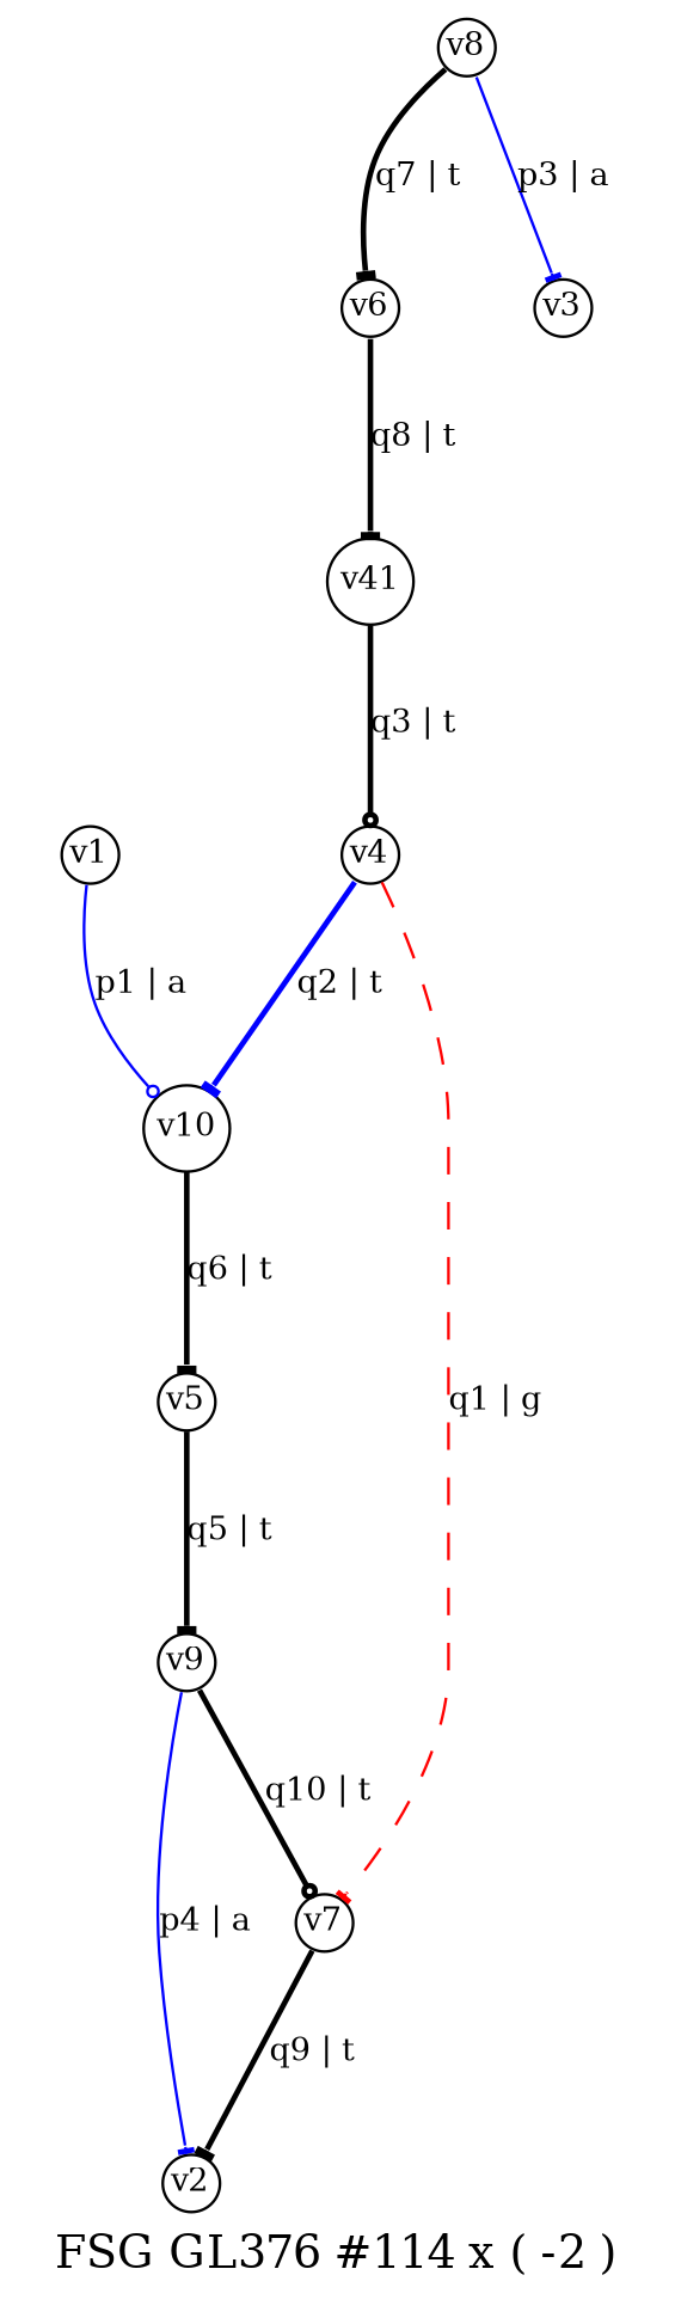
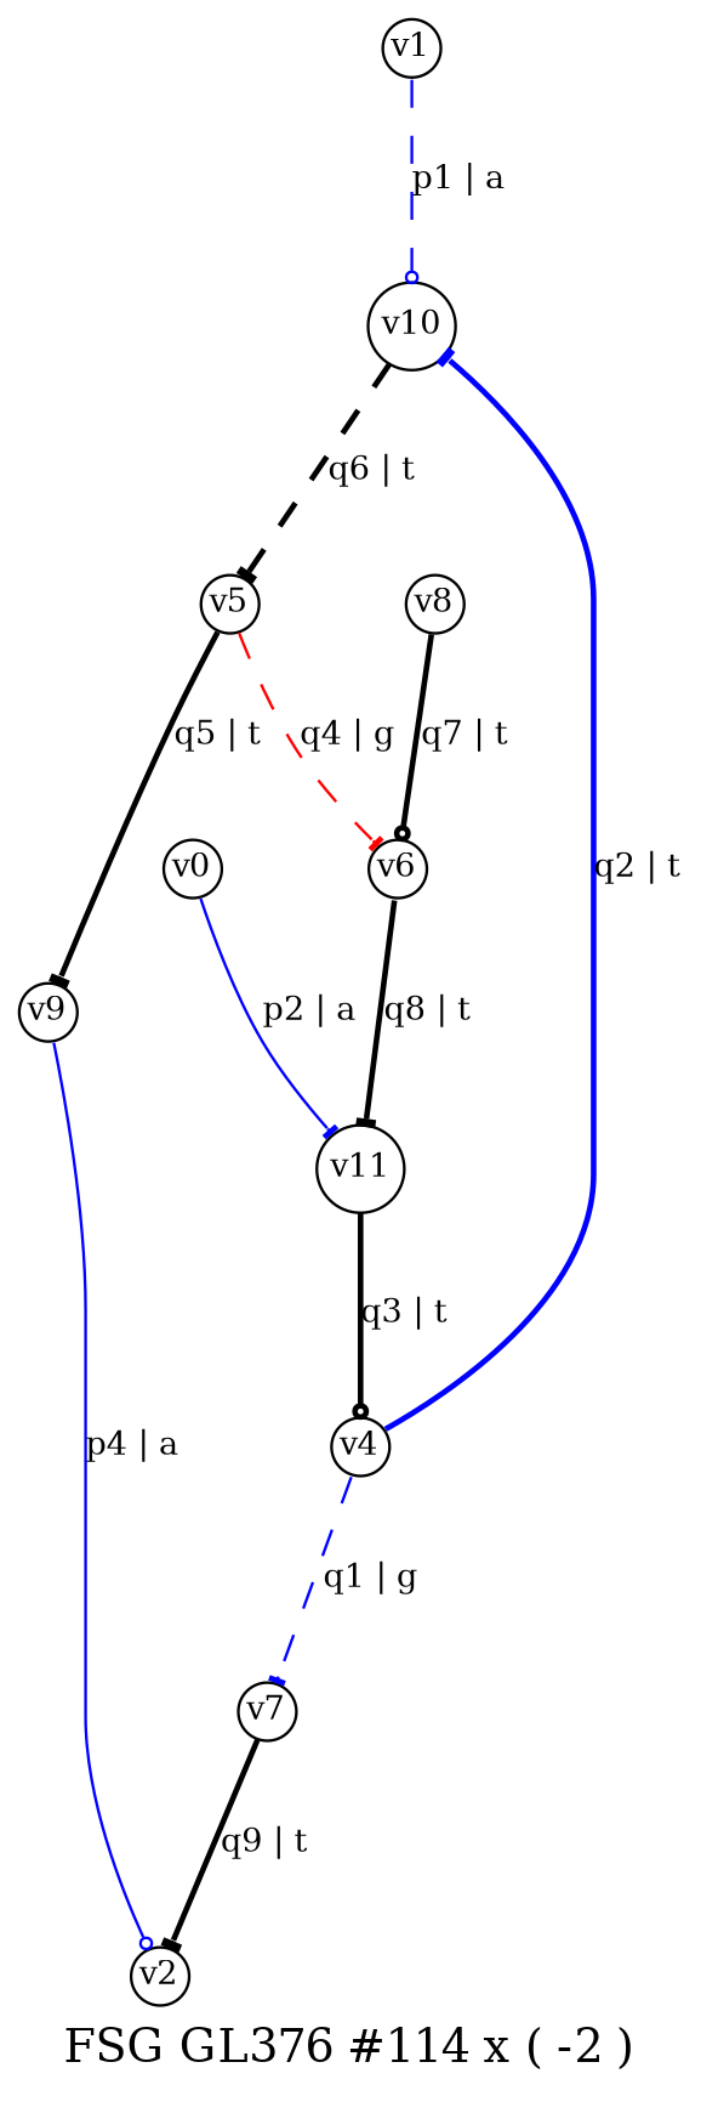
  digraph {
    fontsize=10
    label="FSG GL376 #114 x ( -2 )"
    noverlap=scale
    overall_factor="NumeratorDependentGrouping(376,1,AntiFermionSpinSumSign(1)*AutG(1)^-1*ExternalFermionOrderingSign(1)*InternalFermionLoopSign(-1))+NumeratorDependentGrouping(377,1,AntiFermionSpinSumSign(1)*AutG(1)^-1*ExternalFermionOrderingSign(1)*InternalFermionLoopSign(-1))"
    overall_factor_evaluated=-2
    node [fontsize=7 margin=0 penwidth=0.6 shape=circle]
    edge [arrowhead=tee arrowsize=0.3 color=black fontsize=7 penwidth=1.2 style=solid]
    v1 [height=0.01]
    v10 [height=0.01]
    v5 [height=0.01]
    v6 [height=0.01]
    v9 [height=0.01]
-   v11 [height=0.01 label=v41]
+   v0 [height=0.01]
+   v11 [height=0.01]
    v4 [height=0.01]
    v7 [height=0.01]
    v8 [height=0.01]
-   v3 [height=0.01]
    v2 [height=0.01]
-   v1 -> v10 [arrowhead=odot color=blue label="p1 | a" penwidth=0.6]
-   v10 -> v5 [label="q6 | t"]
+   v1 -> v10 [arrowhead=odot color=blue label="p1 | a" penwidth=0.6 style=dashed]
+   v10 -> v5 [label="q6 | t" style=dashed]
+   v5 -> v6 [color=red label="q4 | g" penwidth=0.6 style=dashed]
    v5 -> v9 [label="q5 | t"]
    v6 -> v11 [label="q8 | t"]
-   v9 -> v7 [arrowhead=odot label="q10 | t"]
-   v9 -> v2 [color=blue label="p4 | a" penwidth=0.6]
+   v9 -> v2 [arrowhead=odot color=blue label="p4 | a" penwidth=0.6]
+   v0 -> v11 [color=blue label="p2 | a" penwidth=0.6]
    v11 -> v4 [arrowhead=odot label="q3 | t"]
    v4 -> v10 [color=blue label="q2 | t"]
-   v4 -> v7 [color=red label="q1 | g" penwidth=0.6 style=dashed]
+   v4 -> v7 [color=blue label="q1 | g" penwidth=0.6 style=dashed]
    v7 -> v2 [label="q9 | t"]
-   v8 -> v6 [label="q7 | t"]
-   v8 -> v3 [color=blue label="p3 | a" penwidth=0.6]
+   v8 -> v6 [arrowhead=odot label="q7 | t"]
  }
